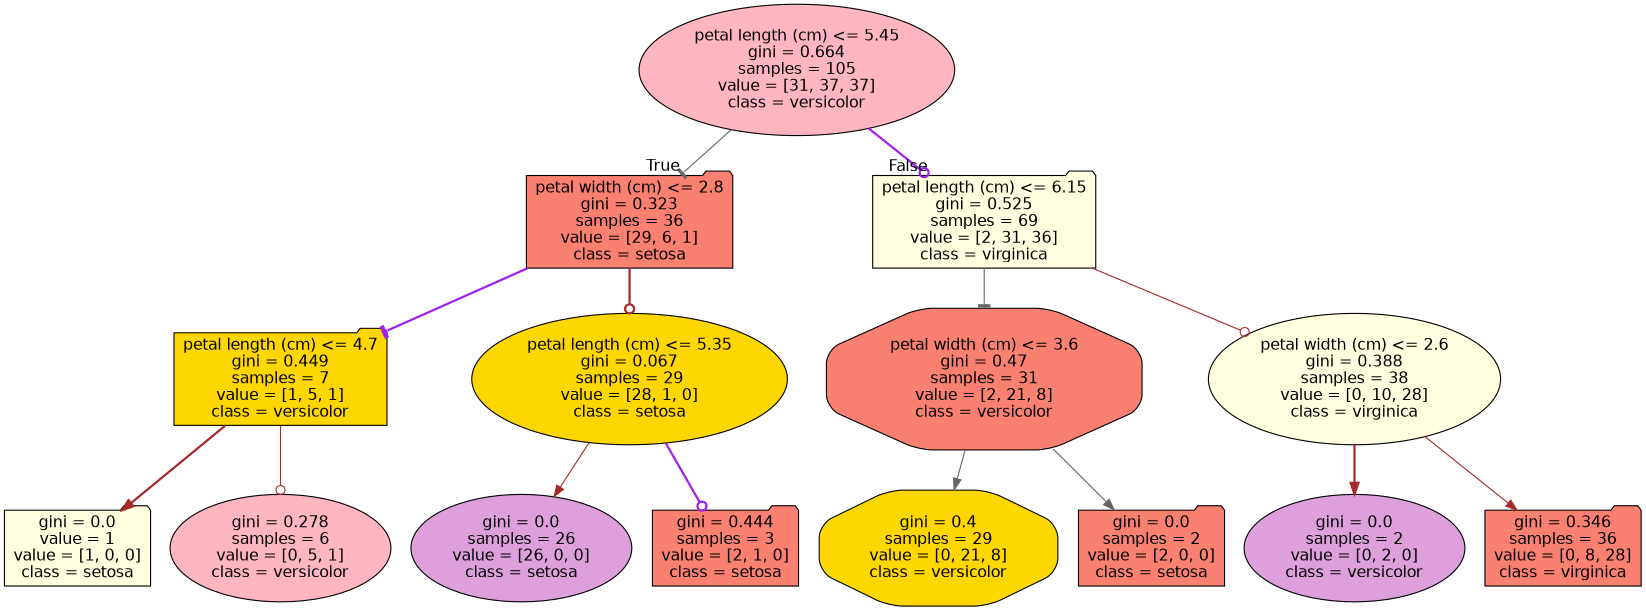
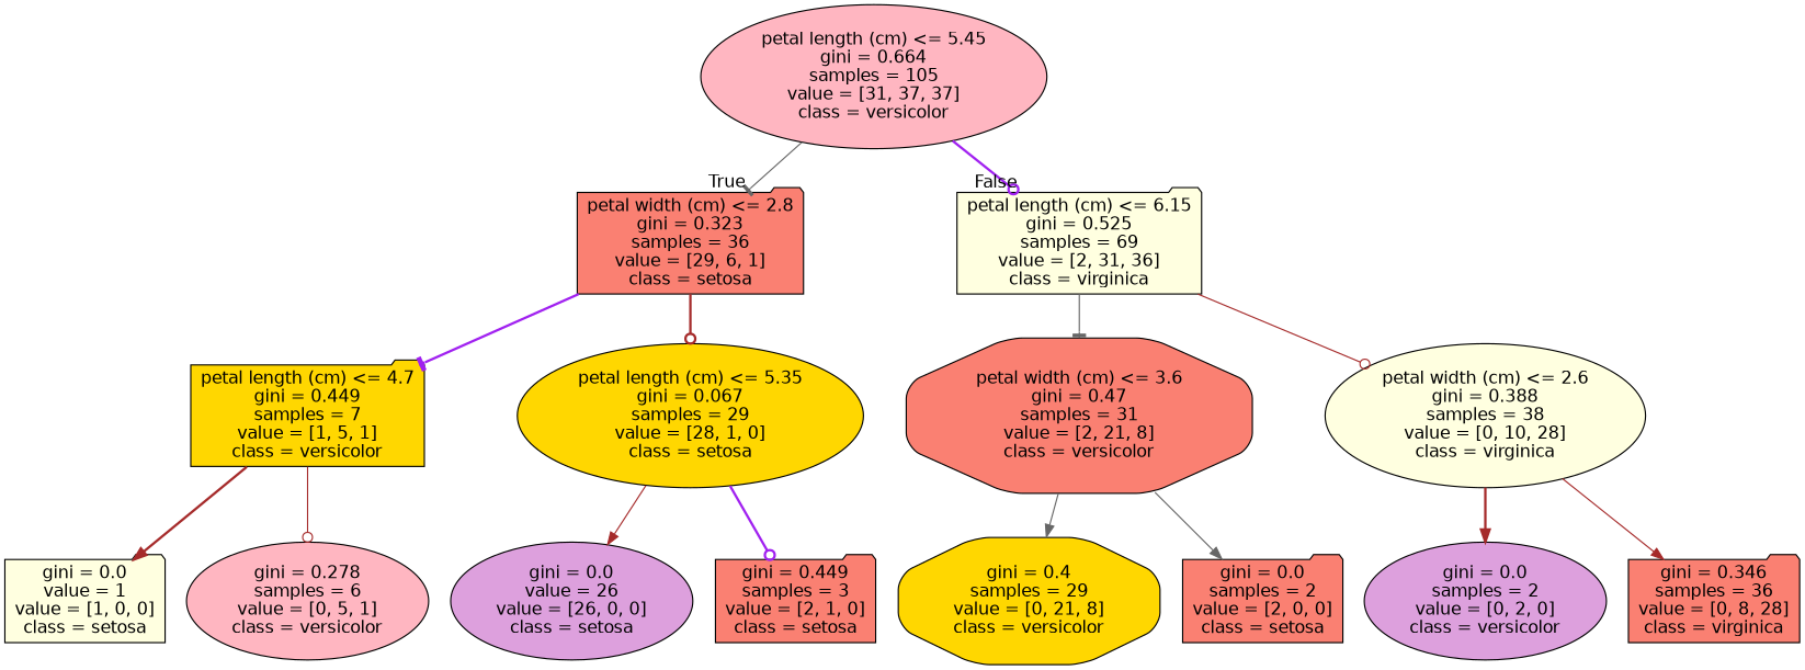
  digraph {
    node [color=black fillcolor=salmon fontname=helvetica shape=folder style="filled, rounded"]
    edge [arrowhead=normal color=brown fontname=helvetica style=solid]
    n1 [fillcolor=lightpink label="petal length (cm) <= 5.45\ngini = 0.664\nsamples = 105\nvalue = [31, 37, 37]\nclass = versicolor" shape=ellipse]
    n2 [label="petal width (cm) <= 2.8\ngini = 0.323\nsamples = 36\nvalue = [29, 6, 1]\nclass = setosa"]
    n3 [fillcolor=lightyellow label="petal length (cm) <= 6.15\ngini = 0.525\nsamples = 69\nvalue = [2, 31, 36]\nclass = virginica"]
    n4 [fillcolor=gold label="petal length (cm) <= 4.7\ngini = 0.449\nsamples = 7\nvalue = [1, 5, 1]\nclass = versicolor"]
    n5 [fillcolor=gold label="petal length (cm) <= 5.35\ngini = 0.067\nsamples = 29\nvalue = [28, 1, 0]\nclass = setosa" shape=ellipse]
    n6 [label="petal width (cm) <= 3.6\ngini = 0.47\nsamples = 31\nvalue = [2, 21, 8]\nclass = versicolor" shape=octagon]
    n7 [fillcolor=lightyellow label="petal width (cm) <= 2.6\ngini = 0.388\nsamples = 38\nvalue = [0, 10, 28]\nclass = virginica" shape=ellipse]
    n8 [fillcolor=lightyellow label="gini = 0.0\nvalue = 1\nvalue = [1, 0, 0]\nclass = setosa"]
    n9 [fillcolor=lightpink label="gini = 0.278\nsamples = 6\nvalue = [0, 5, 1]\nclass = versicolor" shape=ellipse]
-   n10 [fillcolor=plum label="gini = 0.0\nsamples = 26\nvalue = [26, 0, 0]\nclass = setosa" shape=ellipse]
-   n11 [label="gini = 0.444\nsamples = 3\nvalue = [2, 1, 0]\nclass = setosa"]
+   n10 [fillcolor=plum label="gini = 0.0\nvalue = 26\nvalue = [26, 0, 0]\nclass = setosa" shape=ellipse]
+   n11 [label="gini = 0.449\nsamples = 3\nvalue = [2, 1, 0]\nclass = setosa"]
    n12 [fillcolor=gold label="gini = 0.4\nsamples = 29\nvalue = [0, 21, 8]\nclass = versicolor" shape=octagon]
    n13 [label="gini = 0.0\nsamples = 2\nvalue = [2, 0, 0]\nclass = setosa"]
    n14 [fillcolor=plum label="gini = 0.0\nsamples = 2\nvalue = [0, 2, 0]\nclass = versicolor" shape=ellipse]
    n15 [label="gini = 0.346\nsamples = 36\nvalue = [0, 8, 28]\nclass = virginica"]
    n1 -> n2 [arrowhead=tee color=gray40 headlabel=True labelangle=45 labeldistance=2.5]
    n1 -> n3 [arrowhead=odot color=purple headlabel=False labelangle=-45 labeldistance=2.5 style=bold]
    n2 -> n4 [arrowhead=tee color=purple style=bold]
    n2 -> n5 [arrowhead=odot style=bold]
    n3 -> n6 [arrowhead=tee color=gray40]
    n3 -> n7 [arrowhead=odot]
    n4 -> n8 [style=bold]
    n4 -> n9 [arrowhead=odot]
    n5 -> n10
    n5 -> n11 [arrowhead=odot color=purple style=bold]
    n6 -> n12 [color=gray40]
    n6 -> n13 [color=gray40]
    n7 -> n14 [style=bold]
    n7 -> n15
  }
